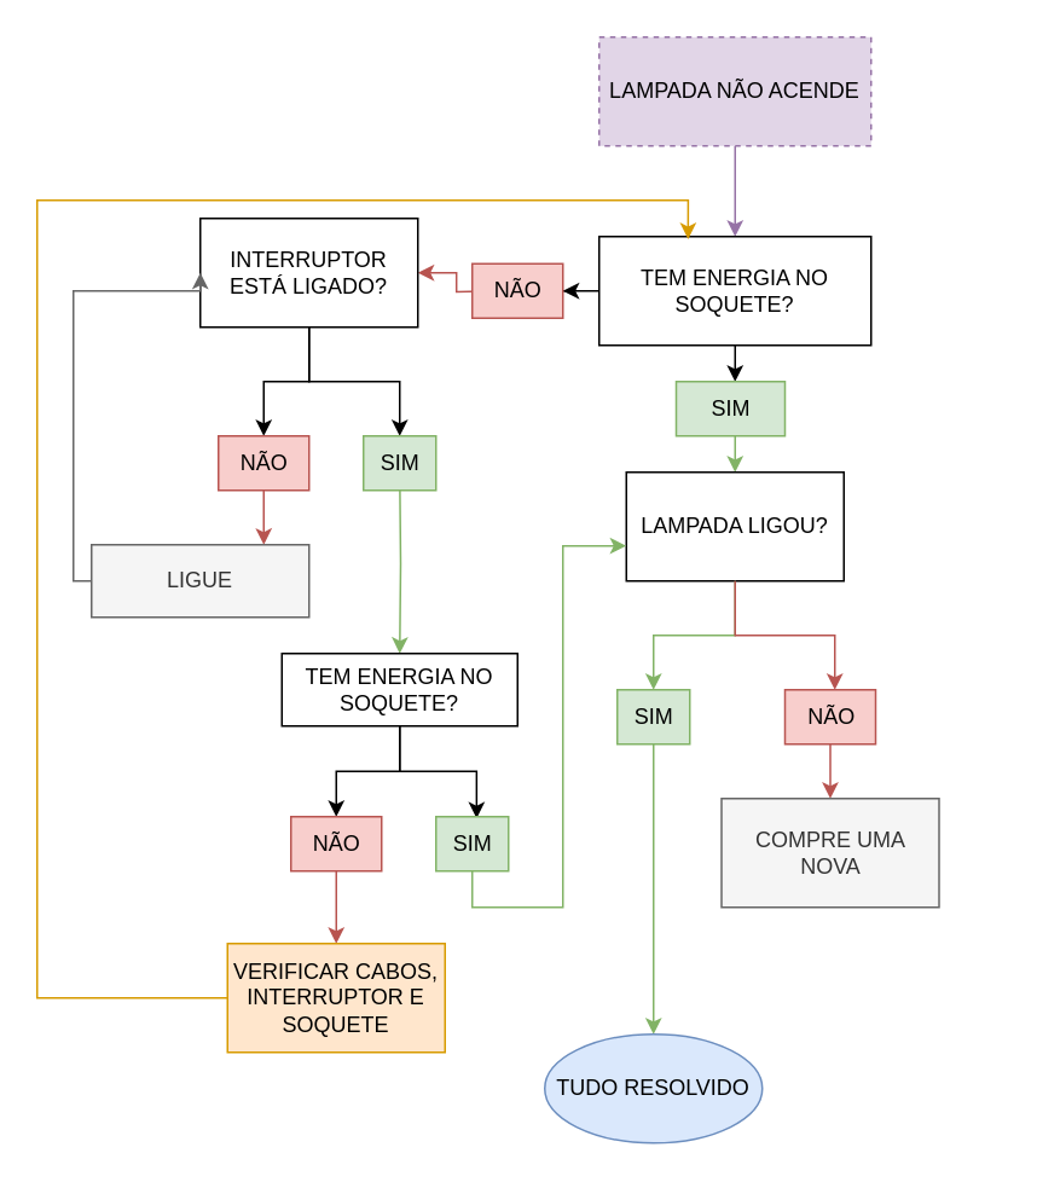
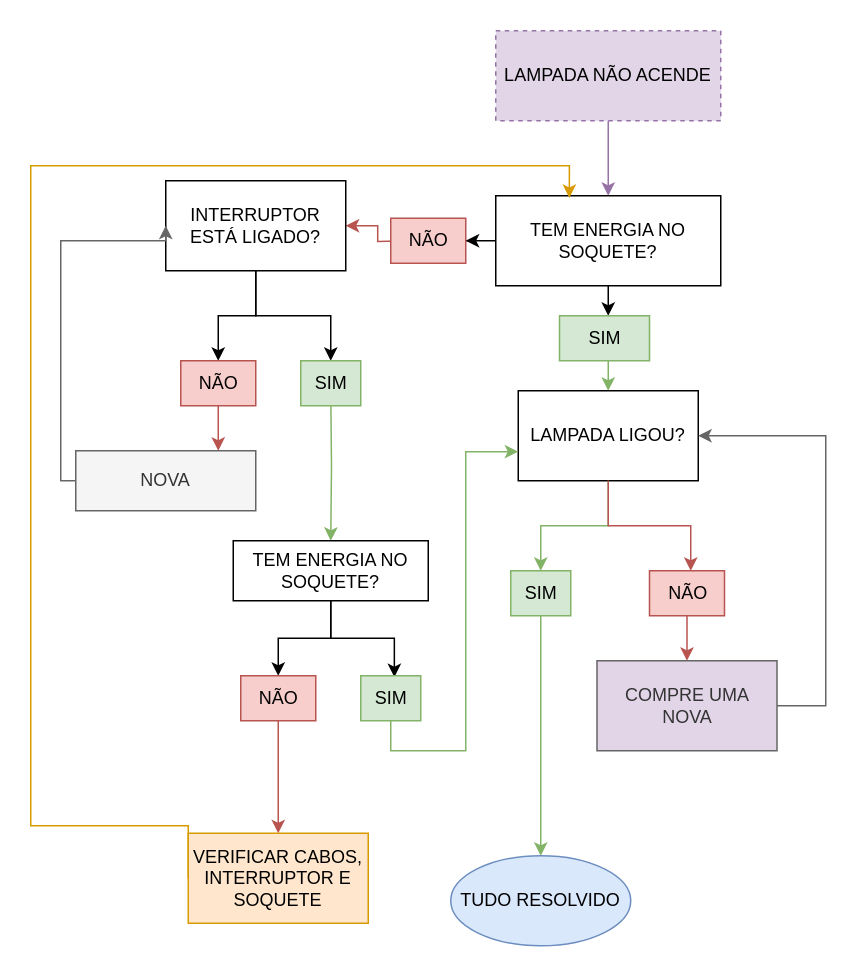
  <mxCell id="0" />
  <mxCell id="1" parent="0" />
  <mxCell id="2" value="" style="edgeStyle=orthogonalEdgeStyle;rounded=0;orthogonalLoop=1;jettySize=auto;html=1;fillColor=#e1d5e7;strokeColor=#9673a6;" edge="1" parent="1" source="3" target="6"><mxGeometry relative="1" as="geometry" /></mxCell>
  <mxCell id="3" value="LAMPADA NÃO ACENDE" style="rounded=0;whiteSpace=wrap;html=1;arcSize=50;labelBackgroundColor=none;fillColor=#e1d5e7;strokeColor=#9673a6;dashed=1;" vertex="1" parent="1"><mxGeometry x="330" y="20" width="150" height="60" as="geometry" /></mxCell>
  <mxCell id="4" value="" style="edgeStyle=orthogonalEdgeStyle;rounded=0;orthogonalLoop=1;jettySize=auto;html=1;" edge="1" parent="1" source="6" target="11"><mxGeometry relative="1" as="geometry" /></mxCell>
  <mxCell id="5" style="edgeStyle=orthogonalEdgeStyle;rounded=0;orthogonalLoop=1;jettySize=auto;html=1;entryX=0.54;entryY=0.01;entryDx=0;entryDy=0;entryPerimeter=0;" edge="1" parent="1" source="6" target="8"><mxGeometry relative="1" as="geometry" /></mxCell>
  <mxCell id="6" value="TEM ENERGIA NO SOQUETE?" style="rounded=0;whiteSpace=wrap;html=1;arcSize=50;" vertex="1" parent="1"><mxGeometry x="330" y="130" width="150" height="60" as="geometry" /></mxCell>
  <mxCell id="7" value="" style="edgeStyle=orthogonalEdgeStyle;rounded=0;orthogonalLoop=1;jettySize=auto;html=1;entryX=0.5;entryY=0;entryDx=0;entryDy=0;fillColor=#d5e8d4;strokeColor=#82b366;" edge="1" parent="1" source="8" target="9"><mxGeometry relative="1" as="geometry"><mxPoint x="390" y="250" as="targetPoint" /><Array as="points"><mxPoint x="405" y="250" /><mxPoint x="405" y="250" /></Array></mxGeometry></mxCell>
  <mxCell id="8" value="SIM" style="text;html=1;strokeColor=#82b366;fillColor=#d5e8d4;align=center;verticalAlign=middle;whiteSpace=wrap;rounded=0;" vertex="1" parent="1"><mxGeometry x="372.5" y="210" width="60" height="30" as="geometry" /></mxCell>
  <mxCell id="9" value="LAMPADA LIGOU?" style="whiteSpace=wrap;html=1;" vertex="1" parent="1"><mxGeometry x="345" y="260" width="120" height="60" as="geometry" /></mxCell>
  <mxCell id="10" value="" style="edgeStyle=orthogonalEdgeStyle;rounded=0;orthogonalLoop=1;jettySize=auto;html=1;fillColor=#f8cecc;strokeColor=#b85450;" edge="1" parent="1" target="14"><mxGeometry relative="1" as="geometry"><mxPoint x="272.5" y="160" as="sourcePoint" /></mxGeometry></mxCell>
  <mxCell id="11" value="NÃO" style="text;html=1;align=center;verticalAlign=middle;resizable=0;points=[];autosize=1;strokeColor=#b85450;fillColor=#f8cecc;" vertex="1" parent="1"><mxGeometry x="260" y="145" width="50" height="30" as="geometry" /></mxCell>
  <mxCell id="12" value="" style="edgeStyle=orthogonalEdgeStyle;rounded=0;orthogonalLoop=1;jettySize=auto;html=1;" edge="1" parent="1" source="14" target="23"><mxGeometry relative="1" as="geometry" /></mxCell>
  <mxCell id="13" style="edgeStyle=orthogonalEdgeStyle;rounded=0;orthogonalLoop=1;jettySize=auto;html=1;" edge="1" parent="1" source="14" target="25"><mxGeometry relative="1" as="geometry" /></mxCell>
  <mxCell id="14" value="INTERRUPTOR ESTÁ LIGADO?" style="whiteSpace=wrap;html=1;" vertex="1" parent="1"><mxGeometry x="110" y="120" width="120" height="60" as="geometry" /></mxCell>
  <mxCell id="15" value="" style="edgeStyle=orthogonalEdgeStyle;rounded=0;orthogonalLoop=1;jettySize=auto;html=1;exitX=0.5;exitY=1;exitDx=0;exitDy=0;fillColor=#d5e8d4;strokeColor=#82b366;" edge="1" parent="1" source="9" target="18"><mxGeometry relative="1" as="geometry"><mxPoint x="405" y="490" as="sourcePoint" /><Array as="points"><mxPoint x="405" y="350" /><mxPoint x="360" y="350" /></Array></mxGeometry></mxCell>
  <mxCell id="16" style="edgeStyle=orthogonalEdgeStyle;rounded=0;orthogonalLoop=1;jettySize=auto;html=1;exitX=0.5;exitY=1;exitDx=0;exitDy=0;fillColor=#f8cecc;strokeColor=#b85450;" edge="1" parent="1" source="9" target="20"><mxGeometry relative="1" as="geometry"><mxPoint x="405" y="440" as="sourcePoint" /><Array as="points"><mxPoint x="405" y="350" /><mxPoint x="460" y="350" /></Array></mxGeometry></mxCell>
  <mxCell id="17" style="edgeStyle=orthogonalEdgeStyle;rounded=0;orthogonalLoop=1;jettySize=auto;html=1;entryX=0.5;entryY=0;entryDx=0;entryDy=0;fillColor=#d5e8d4;strokeColor=#82b366;" edge="1" parent="1" source="18" target="21"><mxGeometry relative="1" as="geometry" /></mxCell>
  <mxCell id="18" value="SIM&lt;br&gt;" style="text;html=1;align=center;verticalAlign=middle;resizable=0;points=[];autosize=1;strokeColor=#82b366;fillColor=#d5e8d4;" vertex="1" parent="1"><mxGeometry x="340" y="380" width="40" height="30" as="geometry" /></mxCell>
  <mxCell id="19" value="" style="edgeStyle=orthogonalEdgeStyle;rounded=0;orthogonalLoop=1;jettySize=auto;html=1;fillColor=#f8cecc;strokeColor=#b85450;" edge="1" parent="1" source="20" target="29"><mxGeometry relative="1" as="geometry" /></mxCell>
  <mxCell id="20" value="NÃO" style="text;html=1;align=center;verticalAlign=middle;resizable=0;points=[];autosize=1;strokeColor=#b85450;fillColor=#f8cecc;" vertex="1" parent="1"><mxGeometry x="432.5" y="380" width="50" height="30" as="geometry" /></mxCell>
  <mxCell id="21" value="TUDO RESOLVIDO" style="ellipse;whiteSpace=wrap;html=1;fillColor=#dae8fc;strokeColor=#6c8ebf;" vertex="1" parent="1"><mxGeometry x="300" y="570" width="120" height="60" as="geometry" /></mxCell>
  <mxCell id="22" value="" style="edgeStyle=orthogonalEdgeStyle;rounded=0;orthogonalLoop=1;jettySize=auto;html=1;entryX=0.5;entryY=0;entryDx=0;entryDy=0;fillColor=#d5e8d4;strokeColor=#82b366;" edge="1" parent="1" target="32"><mxGeometry relative="1" as="geometry"><mxPoint x="220.003" y="260" as="sourcePoint" /><mxPoint x="210.25" y="339.52" as="targetPoint" /><Array as="points" /></mxGeometry></mxCell>
  <mxCell id="23" value="SIM" style="text;html=1;align=center;verticalAlign=middle;resizable=0;points=[];autosize=1;strokeColor=#82b366;fillColor=#d5e8d4;" vertex="1" parent="1"><mxGeometry x="200" y="240" width="40" height="30" as="geometry" /></mxCell>
  <mxCell id="24" value="" style="edgeStyle=orthogonalEdgeStyle;rounded=0;orthogonalLoop=1;jettySize=auto;html=1;fillColor=#f8cecc;strokeColor=#b85450;" edge="1" parent="1" source="25"><mxGeometry relative="1" as="geometry"><mxPoint x="145.048" y="300" as="targetPoint" /></mxGeometry></mxCell>
  <mxCell id="25" value="NÃO" style="text;html=1;align=center;verticalAlign=middle;resizable=0;points=[];autosize=1;strokeColor=#b85450;fillColor=#f8cecc;" vertex="1" parent="1"><mxGeometry x="120" y="240" width="50" height="30" as="geometry" /></mxCell>
  <mxCell id="26" style="edgeStyle=orthogonalEdgeStyle;rounded=0;orthogonalLoop=1;jettySize=auto;html=1;entryX=0;entryY=0.5;entryDx=0;entryDy=0;exitX=0;exitY=0.5;exitDx=0;exitDy=0;fillColor=#f5f5f5;strokeColor=#666666;" edge="1" parent="1" source="27" target="14"><mxGeometry relative="1" as="geometry"><Array as="points"><mxPoint x="40" y="320" /><mxPoint x="40" y="160" /></Array></mxGeometry></mxCell>
- <mxCell id="27" value="LIGUE" style="whiteSpace=wrap;html=1;fillColor=#f5f5f5;fontColor=#333333;strokeColor=#666666;" vertex="1" parent="1"><mxGeometry x="50" y="300" width="120" height="40" as="geometry" /></mxCell>
- <mxCell id="29" value="COMPRE UMA NOVA" style="whiteSpace=wrap;html=1;fillColor=#f5f5f5;strokeColor=#666666;fontColor=#333333;" vertex="1" parent="1"><mxGeometry x="397.5" y="440" width="120" height="60" as="geometry" /></mxCell>
+ <mxCell id="27" value="NOVA" style="whiteSpace=wrap;html=1;fillColor=#f5f5f5;fontColor=#333333;strokeColor=#666666;" vertex="1" parent="1"><mxGeometry x="50" y="300" width="120" height="40" as="geometry" /></mxCell>
+ <mxCell id="28" style="edgeStyle=orthogonalEdgeStyle;rounded=0;orthogonalLoop=1;jettySize=auto;html=1;entryX=1;entryY=0.5;entryDx=0;entryDy=0;exitX=1;exitY=0.5;exitDx=0;exitDy=0;fillColor=#f5f5f5;strokeColor=#666666;" edge="1" parent="1" source="29" target="9"><mxGeometry relative="1" as="geometry"><mxPoint x="550" y="280" as="targetPoint" /><Array as="points"><mxPoint x="550" y="470" /><mxPoint x="550" y="290" /></Array></mxGeometry></mxCell>
+ <mxCell id="29" value="COMPRE UMA NOVA" style="whiteSpace=wrap;html=1;fillColor=#e1d5e7;strokeColor=#666666;fontColor=#333333;" vertex="1" parent="1"><mxGeometry x="397.5" y="440" width="120" height="60" as="geometry" /></mxCell>
  <mxCell id="30" style="edgeStyle=orthogonalEdgeStyle;rounded=0;orthogonalLoop=1;jettySize=auto;html=1;" edge="1" parent="1" source="32" target="36"><mxGeometry relative="1" as="geometry" /></mxCell>
  <mxCell id="31" style="edgeStyle=orthogonalEdgeStyle;rounded=0;orthogonalLoop=1;jettySize=auto;html=1;entryX=0.56;entryY=0.032;entryDx=0;entryDy=0;entryPerimeter=0;" edge="1" parent="1" source="32" target="34"><mxGeometry relative="1" as="geometry" /></mxCell>
  <mxCell id="32" value="TEM ENERGIA NO SOQUETE?" style="whiteSpace=wrap;html=1;" vertex="1" parent="1"><mxGeometry x="155" y="360" width="130" height="40" as="geometry" /></mxCell>
  <mxCell id="33" style="edgeStyle=orthogonalEdgeStyle;rounded=0;orthogonalLoop=1;jettySize=auto;html=1;entryX=0.003;entryY=0.677;entryDx=0;entryDy=0;entryPerimeter=0;exitX=0.5;exitY=1;exitDx=0;exitDy=0;exitPerimeter=0;fillColor=#d5e8d4;strokeColor=#82b366;" edge="1" parent="1" source="34"><mxGeometry relative="1" as="geometry"><mxPoint x="345" y="300.62" as="targetPoint" /><mxPoint x="231.28" y="483.72" as="sourcePoint" /><Array as="points"><mxPoint x="260" y="500" /><mxPoint x="310" y="500" /><mxPoint x="310" y="301" /></Array></mxGeometry></mxCell>
  <mxCell id="34" value="SIM" style="text;html=1;align=center;verticalAlign=middle;resizable=0;points=[];autosize=1;strokeColor=#82b366;fillColor=#d5e8d4;" vertex="1" parent="1"><mxGeometry x="240" y="450" width="40" height="30" as="geometry" /></mxCell>
  <mxCell id="35" value="" style="edgeStyle=orthogonalEdgeStyle;rounded=0;orthogonalLoop=1;jettySize=auto;html=1;fillColor=#f8cecc;strokeColor=#b85450;" edge="1" parent="1" source="36" target="38"><mxGeometry relative="1" as="geometry" /></mxCell>
  <mxCell id="36" value="NÃO" style="text;html=1;align=center;verticalAlign=middle;resizable=0;points=[];autosize=1;strokeColor=#b85450;fillColor=#f8cecc;" vertex="1" parent="1"><mxGeometry x="160" y="450" width="50" height="30" as="geometry" /></mxCell>
  <mxCell id="37" style="edgeStyle=orthogonalEdgeStyle;rounded=0;orthogonalLoop=1;jettySize=auto;html=1;entryX=0.327;entryY=0.024;entryDx=0;entryDy=0;entryPerimeter=0;fillColor=#ffe6cc;strokeColor=#d79b00;exitX=0;exitY=0.5;exitDx=0;exitDy=0;" edge="1" parent="1" source="38" target="6"><mxGeometry relative="1" as="geometry"><mxPoint x="380" y="110" as="targetPoint" /><mxPoint x="94" y="550" as="sourcePoint" /><Array as="points"><mxPoint x="20" y="550" /><mxPoint x="20" y="110" /><mxPoint x="379" y="110" /></Array></mxGeometry></mxCell>
- <mxCell id="38" value="VERIFICAR CABOS, INTERRUPTOR E SOQUETE" style="whiteSpace=wrap;html=1;fillColor=#ffe6cc;strokeColor=#d79b00;" vertex="1" parent="1"><mxGeometry x="125" y="520" width="120" height="60" as="geometry" /></mxCell>
+ <mxCell id="38" value="VERIFICAR CABOS, INTERRUPTOR E SOQUETE" style="whiteSpace=wrap;html=1;fillColor=#ffe6cc;strokeColor=#d79b00;" vertex="1" parent="1"><mxGeometry x="125" y="555" width="120" height="60" as="geometry" /></mxCell>
